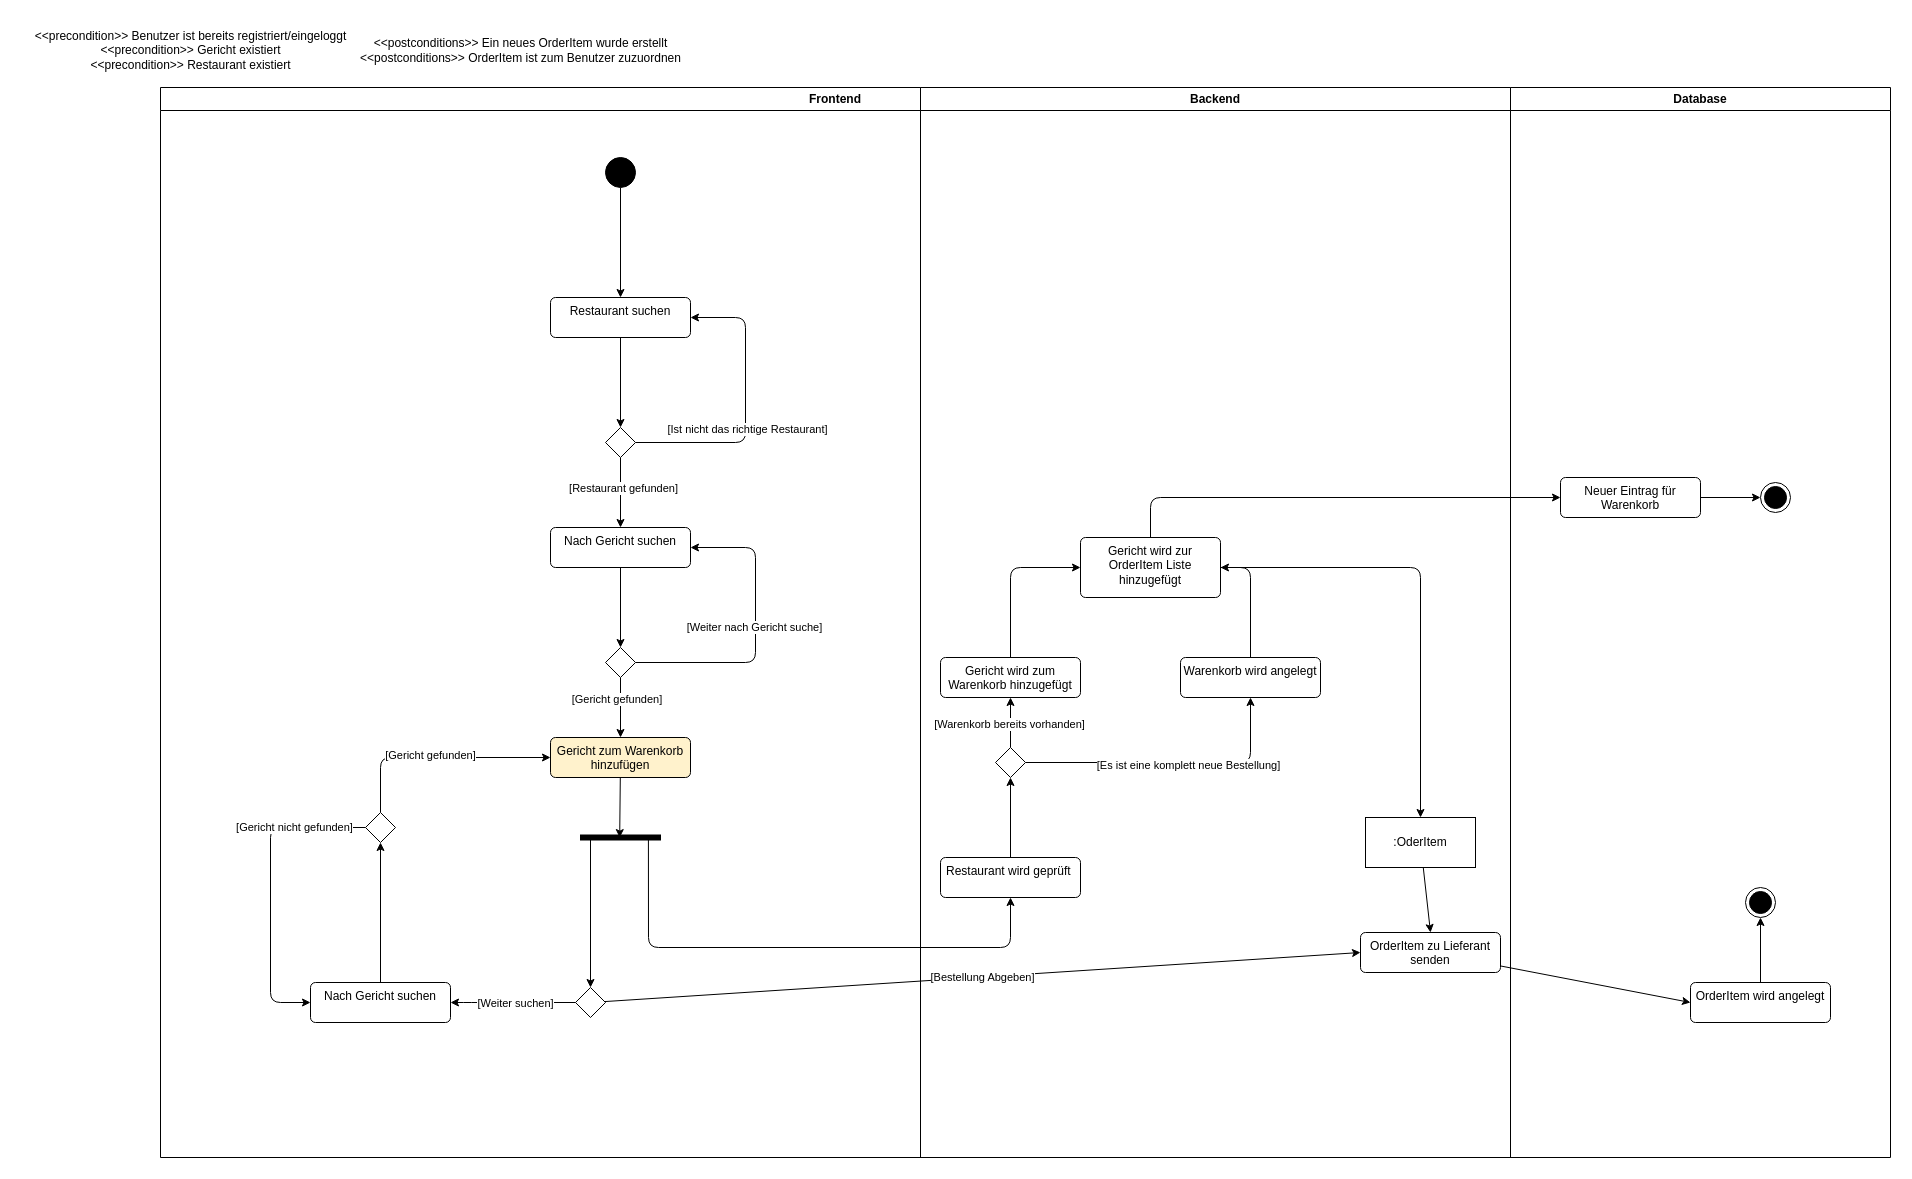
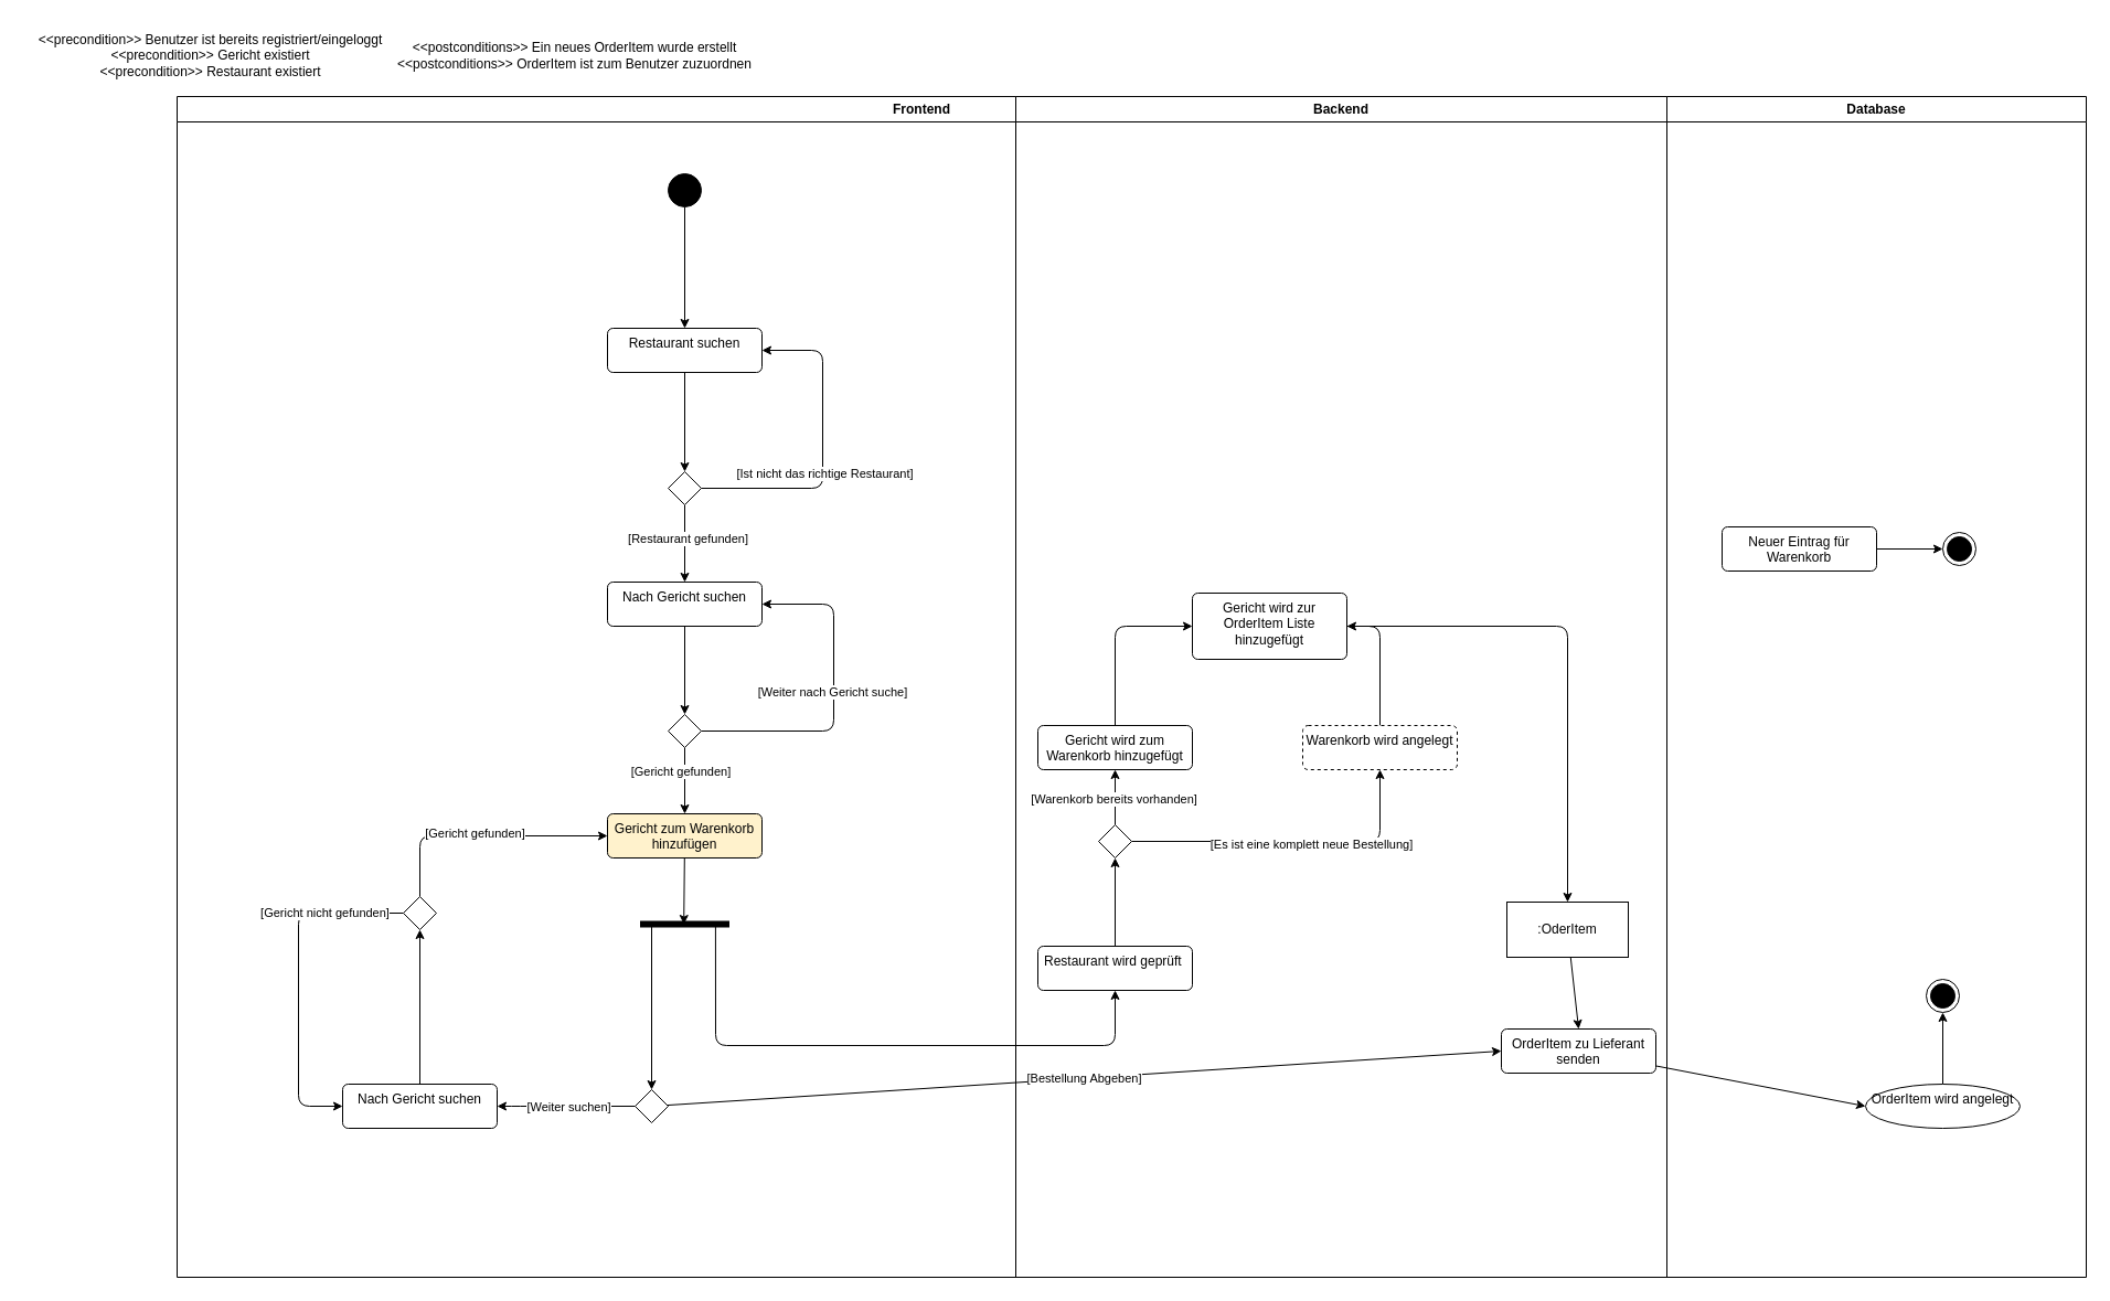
  <mxCell id="0" />
  <mxCell id="1" parent="0" />
  <mxCell id="2" value="Frontend" style="swimlane;whiteSpace=wrap;html=1;" parent="1" vertex="1"><mxGeometry x="160" y="87" width="1350" height="1070" as="geometry" /></mxCell>
  <mxCell id="3" style="edgeStyle=none;html=1;entryX=0.5;entryY=0;entryDx=0;entryDy=0;" parent="2" source="4" target="6" edge="1"><mxGeometry relative="1" as="geometry"><mxPoint x="460" y="140" as="targetPoint" /></mxGeometry></mxCell>
  <mxCell id="4" value="" style="ellipse;fillColor=strokeColor;html=1;" parent="2" vertex="1"><mxGeometry x="445" y="70" width="30" height="30" as="geometry" /></mxCell>
  <mxCell id="5" style="edgeStyle=none;html=1;entryX=0.5;entryY=0;entryDx=0;entryDy=0;" parent="2" source="6" target="11" edge="1"><mxGeometry relative="1" as="geometry" /></mxCell>
  <mxCell id="6" value="Restaurant suchen" style="html=1;align=center;verticalAlign=top;rounded=1;absoluteArcSize=1;arcSize=10;dashed=0;whiteSpace=wrap;" parent="2" vertex="1"><mxGeometry x="390" y="210" width="140" height="40" as="geometry" /></mxCell>
  <mxCell id="7" style="edgeStyle=none;html=1;entryX=1;entryY=0.5;entryDx=0;entryDy=0;" parent="2" source="11" target="6" edge="1"><mxGeometry relative="1" as="geometry"><Array as="points"><mxPoint x="585" y="355" /><mxPoint x="585" y="230" /></Array></mxGeometry></mxCell>
  <mxCell id="8" value="[Ist nicht das richtige Restaurant]" style="edgeLabel;html=1;align=center;verticalAlign=middle;resizable=0;points=[];" parent="7" vertex="1" connectable="0"><mxGeometry x="-0.145" y="-1" relative="1" as="geometry"><mxPoint as="offset" /></mxGeometry></mxCell>
  <mxCell id="9" style="edgeStyle=none;html=1;" parent="2" source="11" target="13" edge="1"><mxGeometry relative="1" as="geometry" /></mxCell>
  <mxCell id="10" value="[Restaurant gefunden]" style="edgeLabel;html=1;align=center;verticalAlign=middle;resizable=0;points=[];" parent="9" vertex="1" connectable="0"><mxGeometry x="-0.155" y="2" relative="1" as="geometry"><mxPoint as="offset" /></mxGeometry></mxCell>
  <mxCell id="11" value="" style="rhombus;" parent="2" vertex="1"><mxGeometry x="445" y="340" width="30" height="30" as="geometry" /></mxCell>
  <mxCell id="12" style="edgeStyle=none;html=1;entryX=0.5;entryY=0;entryDx=0;entryDy=0;" parent="2" source="13" target="18" edge="1"><mxGeometry relative="1" as="geometry" /></mxCell>
  <mxCell id="13" value="Nach Gericht suchen" style="html=1;align=center;verticalAlign=top;rounded=1;absoluteArcSize=1;arcSize=10;dashed=0;whiteSpace=wrap;" parent="2" vertex="1"><mxGeometry x="390" y="440" width="140" height="40" as="geometry" /></mxCell>
  <mxCell id="14" style="edgeStyle=none;html=1;entryX=0.5;entryY=0;entryDx=0;entryDy=0;" parent="2" source="18" target="19" edge="1"><mxGeometry relative="1" as="geometry"><mxPoint x="458.8" y="661.545" as="targetPoint" /></mxGeometry></mxCell>
  <mxCell id="15" value="[Gericht gefunden]&amp;nbsp;" style="edgeLabel;html=1;align=center;verticalAlign=middle;resizable=0;points=[];" parent="14" vertex="1" connectable="0"><mxGeometry x="-0.3" y="-3" relative="1" as="geometry"><mxPoint as="offset" /></mxGeometry></mxCell>
  <mxCell id="16" style="edgeStyle=none;html=1;entryX=1;entryY=0.5;entryDx=0;entryDy=0;" parent="2" source="18" target="13" edge="1"><mxGeometry relative="1" as="geometry"><Array as="points"><mxPoint x="595" y="575" /><mxPoint x="595" y="460" /></Array></mxGeometry></mxCell>
  <mxCell id="17" value="[Weiter nach Gericht suche]" style="edgeLabel;html=1;align=center;verticalAlign=middle;resizable=0;points=[];" parent="16" vertex="1" connectable="0"><mxGeometry x="0.037" y="2" relative="1" as="geometry"><mxPoint as="offset" /></mxGeometry></mxCell>
  <mxCell id="18" value="" style="rhombus;" parent="2" vertex="1"><mxGeometry x="445" y="560" width="30" height="30" as="geometry" /></mxCell>
  <mxCell id="19" value="Gericht zum Warenkorb hinzufügen" style="html=1;align=center;verticalAlign=top;rounded=1;absoluteArcSize=1;arcSize=10;dashed=0;whiteSpace=wrap;fillColor=#fff2cc;" parent="2" vertex="1"><mxGeometry x="390" y="650" width="140" height="40" as="geometry" /></mxCell>
  <mxCell id="20" value="" style="rhombus;" parent="2" vertex="1"><mxGeometry x="415" y="900" width="30" height="30" as="geometry" /></mxCell>
  <mxCell id="21" value="Nach Gericht suchen" style="html=1;align=center;verticalAlign=top;rounded=1;absoluteArcSize=1;arcSize=10;dashed=0;whiteSpace=wrap;" parent="2" vertex="1"><mxGeometry x="150" y="895.0" width="140" height="40" as="geometry" /></mxCell>
  <mxCell id="22" value="" style="edgeStyle=none;html=1;" parent="2" source="20" target="21" edge="1"><mxGeometry relative="1" as="geometry"><mxPoint x="281" y="959" as="sourcePoint" /><mxPoint x="150" y="525" as="targetPoint" /><Array as="points"><mxPoint x="310" y="915" /></Array></mxGeometry></mxCell>
  <mxCell id="23" value="[Weiter suchen]" style="edgeLabel;html=1;align=center;verticalAlign=middle;resizable=0;points=[];" parent="22" vertex="1" connectable="0"><mxGeometry x="-0.021" relative="1" as="geometry"><mxPoint as="offset" /></mxGeometry></mxCell>
  <mxCell id="24" style="edgeStyle=none;html=1;entryX=0;entryY=0.5;entryDx=0;entryDy=0;" parent="2" source="28" target="19" edge="1"><mxGeometry relative="1" as="geometry"><Array as="points"><mxPoint x="220" y="670" /></Array></mxGeometry></mxCell>
  <mxCell id="25" value="&lt;span style=&quot;color: rgb(0, 0, 0);&quot;&gt;[Gericht gefunden]&lt;/span&gt;" style="edgeLabel;html=1;align=center;verticalAlign=middle;resizable=0;points=[];" parent="24" vertex="1" connectable="0"><mxGeometry x="-0.077" y="3" relative="1" as="geometry"><mxPoint as="offset" /></mxGeometry></mxCell>
  <mxCell id="26" style="edgeStyle=none;html=1;entryX=0;entryY=0.5;entryDx=0;entryDy=0;" parent="2" source="28" target="21" edge="1"><mxGeometry relative="1" as="geometry"><Array as="points"><mxPoint x="110" y="740" /><mxPoint x="110" y="915" /></Array></mxGeometry></mxCell>
  <mxCell id="27" value="[Gericht nicht gefunden]" style="edgeLabel;html=1;align=center;verticalAlign=middle;resizable=0;points=[];" parent="26" vertex="1" connectable="0"><mxGeometry x="-0.536" y="-1" relative="1" as="geometry"><mxPoint as="offset" /></mxGeometry></mxCell>
  <mxCell id="28" value="" style="rhombus;" parent="2" vertex="1"><mxGeometry x="205" y="725" width="30" height="30" as="geometry" /></mxCell>
  <mxCell id="29" style="edgeStyle=none;html=1;entryX=0.5;entryY=1;entryDx=0;entryDy=0;" parent="2" source="21" target="28" edge="1"><mxGeometry relative="1" as="geometry"><mxPoint x="160" y="810" as="targetPoint" /></mxGeometry></mxCell>
  <mxCell id="30" style="edgeStyle=none;html=1;entryX=0.5;entryY=0;entryDx=0;entryDy=0;" parent="2" source="31" target="20" edge="1"><mxGeometry relative="1" as="geometry" /></mxCell>
  <mxCell id="31" value="" style="html=1;points=[];perimeter=orthogonalPerimeter;fillColor=strokeColor;rotation=90;" parent="2" vertex="1"><mxGeometry x="457.5" y="710" width="5" height="80" as="geometry" /></mxCell>
  <mxCell id="32" style="edgeStyle=none;html=1;entryX=0.517;entryY=0.51;entryDx=0;entryDy=0;entryPerimeter=0;" parent="2" source="19" target="31" edge="1"><mxGeometry relative="1" as="geometry" /></mxCell>
  <mxCell id="33" value="Backend" style="swimlane;whiteSpace=wrap;html=1;" parent="2" vertex="1"><mxGeometry x="760" width="590" height="1070" as="geometry" /></mxCell>
  <mxCell id="34" style="edgeStyle=none;html=1;entryX=0.5;entryY=1;entryDx=0;entryDy=0;" parent="33" source="35" target="44" edge="1"><mxGeometry relative="1" as="geometry" /></mxCell>
  <mxCell id="35" value="Restaurant wird geprüft&amp;nbsp;" style="html=1;align=center;verticalAlign=top;rounded=1;absoluteArcSize=1;arcSize=10;dashed=0;whiteSpace=wrap;" parent="33" vertex="1"><mxGeometry x="20" y="770" width="140" height="40" as="geometry" /></mxCell>
  <mxCell id="36" style="edgeStyle=none;html=1;exitX=0.5;exitY=0;exitDx=0;exitDy=0;" parent="33" source="37" target="39" edge="1"><mxGeometry relative="1" as="geometry"><Array as="points"><mxPoint x="90" y="480" /></Array></mxGeometry></mxCell>
  <mxCell id="37" value="Gericht wird zum Warenkorb hinzugefügt" style="html=1;align=center;verticalAlign=top;rounded=1;absoluteArcSize=1;arcSize=10;dashed=0;whiteSpace=wrap;" parent="33" vertex="1"><mxGeometry x="20" y="570" width="140" height="40" as="geometry" /></mxCell>
  <mxCell id="38" style="edgeStyle=none;html=1;entryX=0.5;entryY=0;entryDx=0;entryDy=0;" parent="33" source="39" target="48" edge="1"><mxGeometry relative="1" as="geometry"><Array as="points"><mxPoint x="500" y="480" /></Array></mxGeometry></mxCell>
  <mxCell id="39" value="Gericht wird zur OrderItem Liste hinzugefügt&lt;div&gt;&lt;br&gt;&lt;/div&gt;" style="html=1;align=center;verticalAlign=top;rounded=1;absoluteArcSize=1;arcSize=10;dashed=0;whiteSpace=wrap;" parent="33" vertex="1"><mxGeometry x="160" y="450" width="140" height="60" as="geometry" /></mxCell>
  <mxCell id="40" style="edgeStyle=none;html=1;entryX=0.5;entryY=1;entryDx=0;entryDy=0;" parent="33" source="44" target="37" edge="1"><mxGeometry relative="1" as="geometry" /></mxCell>
  <mxCell id="41" value="[Warenkorb bereits vorhanden]" style="edgeLabel;html=1;align=center;verticalAlign=middle;resizable=0;points=[];" parent="40" vertex="1" connectable="0"><mxGeometry x="-0.025" y="2" relative="1" as="geometry"><mxPoint as="offset" /></mxGeometry></mxCell>
  <mxCell id="42" style="edgeStyle=none;html=1;entryX=0.5;entryY=1;entryDx=0;entryDy=0;" parent="33" source="44" target="46" edge="1"><mxGeometry relative="1" as="geometry"><Array as="points"><mxPoint x="330" y="675" /></Array></mxGeometry></mxCell>
  <mxCell id="43" value="[Es ist eine komplett neue B&lt;span style=&quot;background-color: light-dark(#ffffff, var(--ge-dark-color, #121212));&quot;&gt;estellung]&lt;/span&gt;" style="edgeLabel;html=1;align=center;verticalAlign=middle;resizable=0;points=[];" parent="42" vertex="1" connectable="0"><mxGeometry x="0.117" y="-2" relative="1" as="geometry"><mxPoint as="offset" /></mxGeometry></mxCell>
  <mxCell id="44" value="" style="rhombus;" parent="33" vertex="1"><mxGeometry x="75" y="660" width="30" height="30" as="geometry" /></mxCell>
  <mxCell id="45" style="edgeStyle=none;html=1;exitX=0.5;exitY=0;exitDx=0;exitDy=0;entryX=1;entryY=0.5;entryDx=0;entryDy=0;" parent="33" source="46" target="39" edge="1"><mxGeometry relative="1" as="geometry"><mxPoint x="330" y="550" as="targetPoint" /><Array as="points"><mxPoint x="330" y="480" /></Array></mxGeometry></mxCell>
- <mxCell id="46" value="Warenkorb wird angelegt" style="html=1;align=center;verticalAlign=top;rounded=1;absoluteArcSize=1;arcSize=10;dashed=0;whiteSpace=wrap;" parent="33" vertex="1"><mxGeometry x="260" y="570" width="140" height="40" as="geometry" /></mxCell>
+ <mxCell id="46" value="Warenkorb wird angelegt" style="html=1;align=center;verticalAlign=top;rounded=1;absoluteArcSize=1;arcSize=10;dashed=1;whiteSpace=wrap;" parent="33" vertex="1"><mxGeometry x="260" y="570" width="140" height="40" as="geometry" /></mxCell>
  <mxCell id="47" style="edgeStyle=none;html=1;entryX=0.5;entryY=0;entryDx=0;entryDy=0;" parent="33" source="48" target="49" edge="1"><mxGeometry relative="1" as="geometry" /></mxCell>
  <mxCell id="48" value=":OderItem" style="html=1;whiteSpace=wrap;" parent="33" vertex="1"><mxGeometry x="445" y="730" width="110" height="50" as="geometry" /></mxCell>
  <mxCell id="49" value="OrderItem zu Lieferant senden" style="html=1;align=center;verticalAlign=top;rounded=1;absoluteArcSize=1;arcSize=10;dashed=0;whiteSpace=wrap;" parent="33" vertex="1"><mxGeometry x="440" y="845" width="140" height="40" as="geometry" /></mxCell>
  <mxCell id="50" style="edgeStyle=none;html=1;entryX=0.5;entryY=1;entryDx=0;entryDy=0;exitX=0.909;exitY=0.151;exitDx=0;exitDy=0;exitPerimeter=0;" parent="2" source="31" target="35" edge="1"><mxGeometry relative="1" as="geometry"><Array as="points"><mxPoint x="488" y="860" /><mxPoint x="850" y="860" /></Array></mxGeometry></mxCell>
  <mxCell id="51" value="[Bestellung Abgeben]" style="edgeStyle=none;html=1;entryX=0;entryY=0.5;entryDx=0;entryDy=0;" parent="2" source="20" target="49" edge="1"><mxGeometry relative="1" as="geometry"><mxPoint x="610" y="910" as="targetPoint" /><Array as="points" /></mxGeometry></mxCell>
  <mxCell id="52" value="Database" style="swimlane;whiteSpace=wrap;html=1;" parent="1" vertex="1"><mxGeometry x="1510" y="87" width="380" height="1070" as="geometry" /></mxCell>
  <mxCell id="53" style="edgeStyle=none;html=1;entryX=0.5;entryY=1;entryDx=0;entryDy=0;" parent="52" source="54" target="57" edge="1"><mxGeometry relative="1" as="geometry"><mxPoint x="250" y="920.0" as="targetPoint" /></mxGeometry></mxCell>
- <mxCell id="54" value="OrderItem wird angelegt" style="html=1;align=center;verticalAlign=top;rounded=1;absoluteArcSize=1;arcSize=10;dashed=0;whiteSpace=wrap;" parent="52" vertex="1"><mxGeometry x="180" y="895" width="140" height="40" as="geometry" /></mxCell>
+ <mxCell id="54" value="OrderItem wird angelegt" style="ellipse;html=1;align=center;verticalAlign=top;absoluteArcSize=1;arcSize=10;dashed=0;whiteSpace=wrap;" parent="52" vertex="1"><mxGeometry x="180" y="895" width="140" height="40" as="geometry" /></mxCell>
  <mxCell id="55" style="edgeStyle=none;html=1;entryX=0;entryY=0.5;entryDx=0;entryDy=0;" parent="52" source="56" target="58" edge="1"><mxGeometry relative="1" as="geometry" /></mxCell>
  <mxCell id="56" value="Neuer Eintrag für Warenkorb" style="html=1;align=center;verticalAlign=top;rounded=1;absoluteArcSize=1;arcSize=10;dashed=0;whiteSpace=wrap;" parent="52" vertex="1"><mxGeometry x="50" y="390" width="140" height="40" as="geometry" /></mxCell>
  <mxCell id="57" value="" style="ellipse;html=1;shape=endState;fillColor=strokeColor;" parent="52" vertex="1"><mxGeometry x="235" y="800" width="30" height="30" as="geometry" /></mxCell>
  <mxCell id="58" value="" style="ellipse;html=1;shape=endState;fillColor=strokeColor;" parent="52" vertex="1"><mxGeometry x="250" y="395" width="30" height="30" as="geometry" /></mxCell>
  <mxCell id="59" value="&amp;lt;&amp;lt;precondition&amp;gt;&amp;gt; Benutzer ist bereits&amp;nbsp;&lt;span class=&quot;yKMVIe&quot; aria-level=&quot;1&quot; role=&quot;heading&quot;&gt;registriert/eingeloggt&lt;/span&gt;&lt;div&gt;&lt;span class=&quot;yKMVIe&quot; aria-level=&quot;1&quot; role=&quot;heading&quot;&gt;&lt;span style=&quot;color: rgb(0, 0, 0);&quot;&gt;&amp;lt;&amp;lt;precondition&amp;gt;&amp;gt; Gericht existiert&lt;/span&gt;&lt;/span&gt;&lt;/div&gt;&lt;div&gt;&lt;span class=&quot;yKMVIe&quot; aria-level=&quot;1&quot; role=&quot;heading&quot;&gt;&lt;span style=&quot;color: rgb(0, 0, 0);&quot;&gt;&amp;lt;&amp;lt;precondition&amp;gt;&amp;gt; Restaurant existiert&lt;/span&gt;&lt;/span&gt;&lt;/div&gt;" style="text;html=1;align=center;verticalAlign=middle;resizable=0;points=[];autosize=1;strokeColor=none;fillColor=none;" parent="1" vertex="1"><mxGeometry x="20" y="20" width="340" height="60" as="geometry" /></mxCell>
  <mxCell id="60" value="&amp;lt;&amp;lt;postconditions&amp;gt;&amp;gt; Ein neues OrderItem wurde erstellt&lt;div&gt;&lt;span style=&quot;color: rgb(0, 0, 0);&quot;&gt;&amp;lt;&amp;lt;postconditions&amp;gt;&amp;gt; OrderItem ist zum Benutzer zuzuordnen&lt;/span&gt;&lt;/div&gt;" style="text;html=1;align=center;verticalAlign=middle;resizable=0;points=[];autosize=1;strokeColor=none;fillColor=none;" parent="1" vertex="1"><mxGeometry x="350" y="30" width="340" height="40" as="geometry" /></mxCell>
- <mxCell id="61" value="" style="endArrow=classic;html=1;exitX=0.5;exitY=0;exitDx=0;exitDy=0;entryX=0;entryY=0.5;entryDx=0;entryDy=0;" parent="1" source="39" target="56" edge="1"><mxGeometry width="50" height="50" relative="1" as="geometry"><mxPoint x="1400" y="807" as="sourcePoint" /><mxPoint x="1450" y="757" as="targetPoint" /><Array as="points"><mxPoint x="1150" y="497" /></Array></mxGeometry></mxCell>
  <mxCell id="62" style="edgeStyle=none;html=1;entryX=0;entryY=0.5;entryDx=0;entryDy=0;" parent="1" source="49" target="54" edge="1"><mxGeometry relative="1" as="geometry" /></mxCell>
